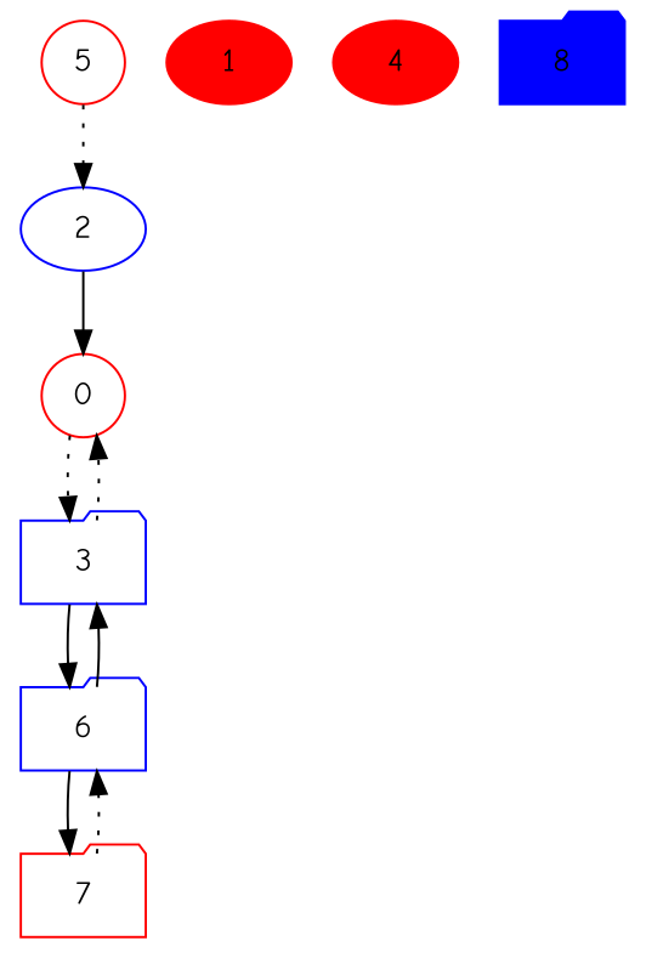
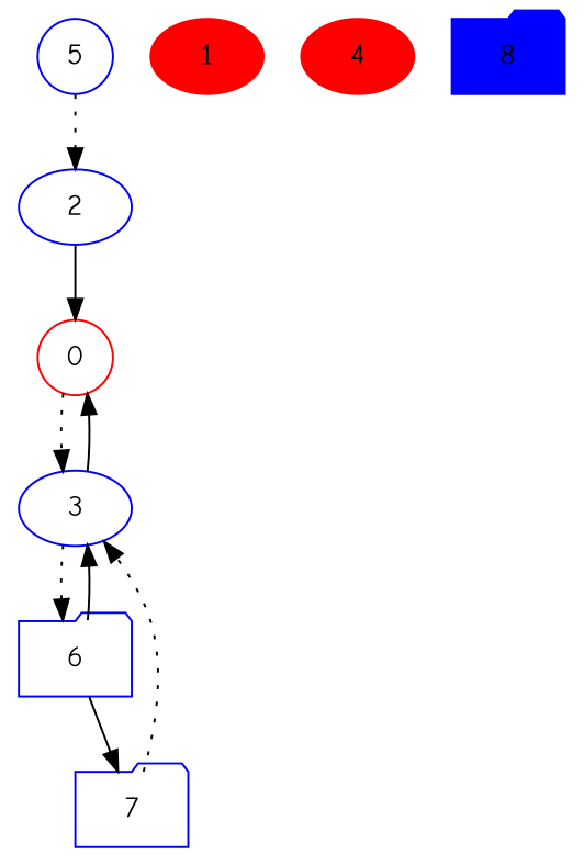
  digraph {
    fontname="Comic Neue"
    node [color=red fontname="Comic Neue" shape=folder]
    edge [fontname="Comic Neue" style=dotted]
    0 [shape=circle]
-   3 [color=blue]
+   3 [color=blue shape=ellipse]
    6 [color=blue]
-   7
+   7 [color=blue]
    1 [shape=ellipse style=filled]
    2 [color=blue shape=ellipse]
-   5 [shape=circle]
+   5 [color=blue shape=circle]
    4 [shape=ellipse style=filled]
    8 [color=blue style=filled]
    0 -> 3
-   3 -> 0
-   3 -> 6 [style=solid]
+   3 -> 0 [style=solid]
+   3 -> 6
    6 -> 3 [style=solid]
    6 -> 7 [style=solid]
-   7 -> 6
+   7 -> 3
    2 -> 0 [style=solid]
    5 -> 2
  }
